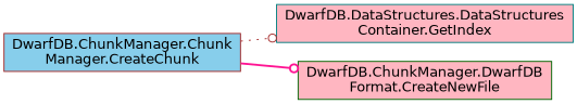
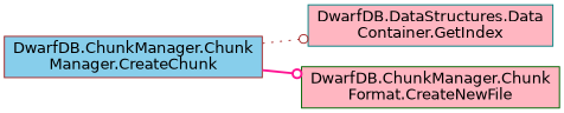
  digraph {
    rankdir=LR
    node [fillcolor=lightpink fontname=Helvetica fontsize=14 shape=record style=filled]
    edge [arrowhead=odot fontname=Helvetica fontsize=14 labelfontname=Helvetica labelfontsize=14]
    n1 [color=brown fillcolor=skyblue fontcolor=black height=0.2 label="DwarfDB.ChunkManager.Chunk\lManager.CreateChunk" width=0.4]
-   n2 [color=teal height=0.2 label="DwarfDB.DataStructures.DataStructures\lContainer.GetIndex" width=0.4]
-   n3 [color=darkgreen height=0.2 label="DwarfDB.ChunkManager.DwarfDB\lFormat.CreateNewFile" width=0.4]
+   n2 [color=teal height=0.2 label="DwarfDB.DataStructures.Data\lContainer.GetIndex" width=0.4]
+   n3 [color=darkgreen height=0.2 label="DwarfDB.ChunkManager.Chunk\lFormat.CreateNewFile" width=0.4]
    n1 -> n2 [color=brown style=dotted]
    n1 -> n3 [color=deeppink style=bold]
  }
